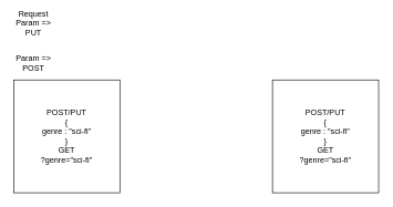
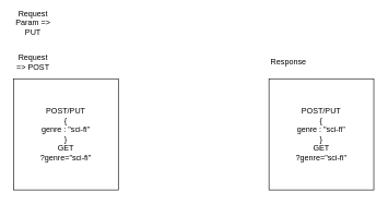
  <mxCell id="0" />
  <mxCell id="1" parent="0" />
  <mxCell id="2" value="POST/PUT&lt;br&gt;{&lt;br&gt;genre : &quot;sci-fi&quot;&lt;br&gt;}&lt;br&gt;GET&lt;br&gt;?genre=&quot;sci-fi&quot;" style="rounded=0;whiteSpace=wrap;html=1;" vertex="1" parent="1"><mxGeometry x="20" y="120" width="160" height="170" as="geometry" /></mxCell>
- <mxCell id="3" value="Param =&amp;gt; POST" style="text;html=1;strokeColor=none;fillColor=none;align=center;verticalAlign=middle;whiteSpace=wrap;rounded=0;" vertex="1" parent="1"><mxGeometry x="20" y="80" width="60" height="30" as="geometry" /></mxCell>
+ <mxCell id="3" value="Request =&amp;gt; POST" style="text;html=1;strokeColor=none;fillColor=none;align=center;verticalAlign=middle;whiteSpace=wrap;rounded=0;" vertex="1" parent="1"><mxGeometry x="20" y="80" width="60" height="30" as="geometry" /></mxCell>
  <mxCell id="4" value="Request Param =&amp;gt; PUT" style="text;html=1;strokeColor=none;fillColor=none;align=center;verticalAlign=middle;whiteSpace=wrap;rounded=0;" vertex="1" parent="1"><mxGeometry x="20" y="20" width="60" height="30" as="geometry" /></mxCell>
  <mxCell id="5" value="POST/PUT&lt;br&gt;{&lt;br&gt;genre : &quot;sci-fi&quot;&lt;br&gt;}&lt;br&gt;GET&lt;br&gt;?genre=&quot;sci-fi&quot;" style="rounded=0;whiteSpace=wrap;html=1;" vertex="1" parent="1"><mxGeometry x="410" y="120" width="160" height="170" as="geometry" /></mxCell>
+ <mxCell id="6" value="Response" style="text;html=1;strokeColor=none;fillColor=none;align=center;verticalAlign=middle;whiteSpace=wrap;rounded=0;" vertex="1" parent="1"><mxGeometry x="410" y="80" width="60" height="30" as="geometry" /></mxCell>
